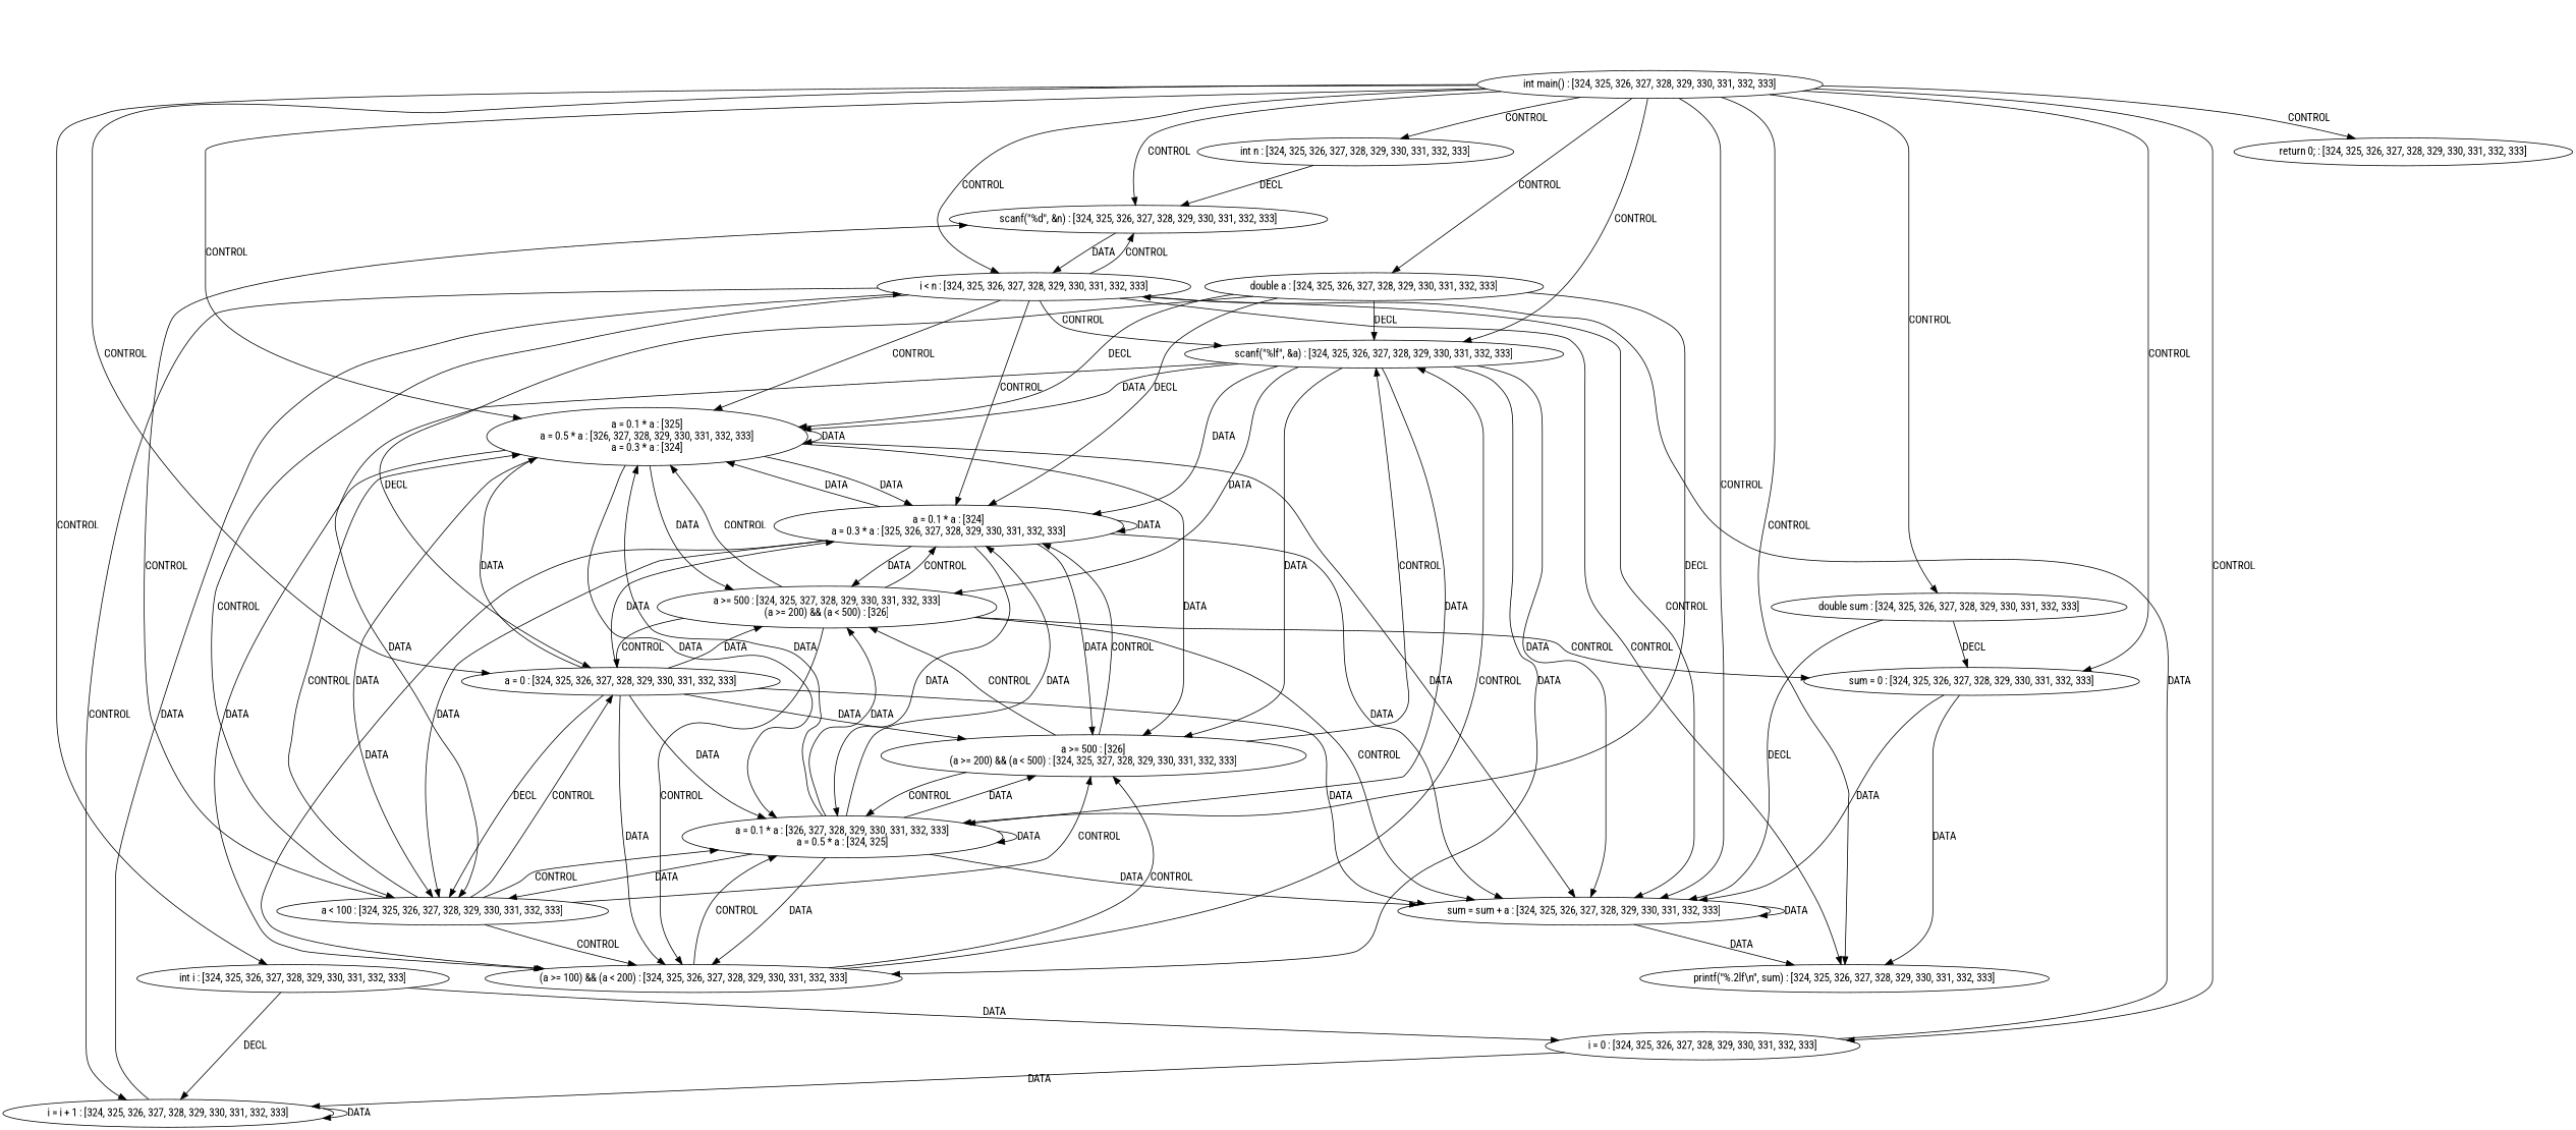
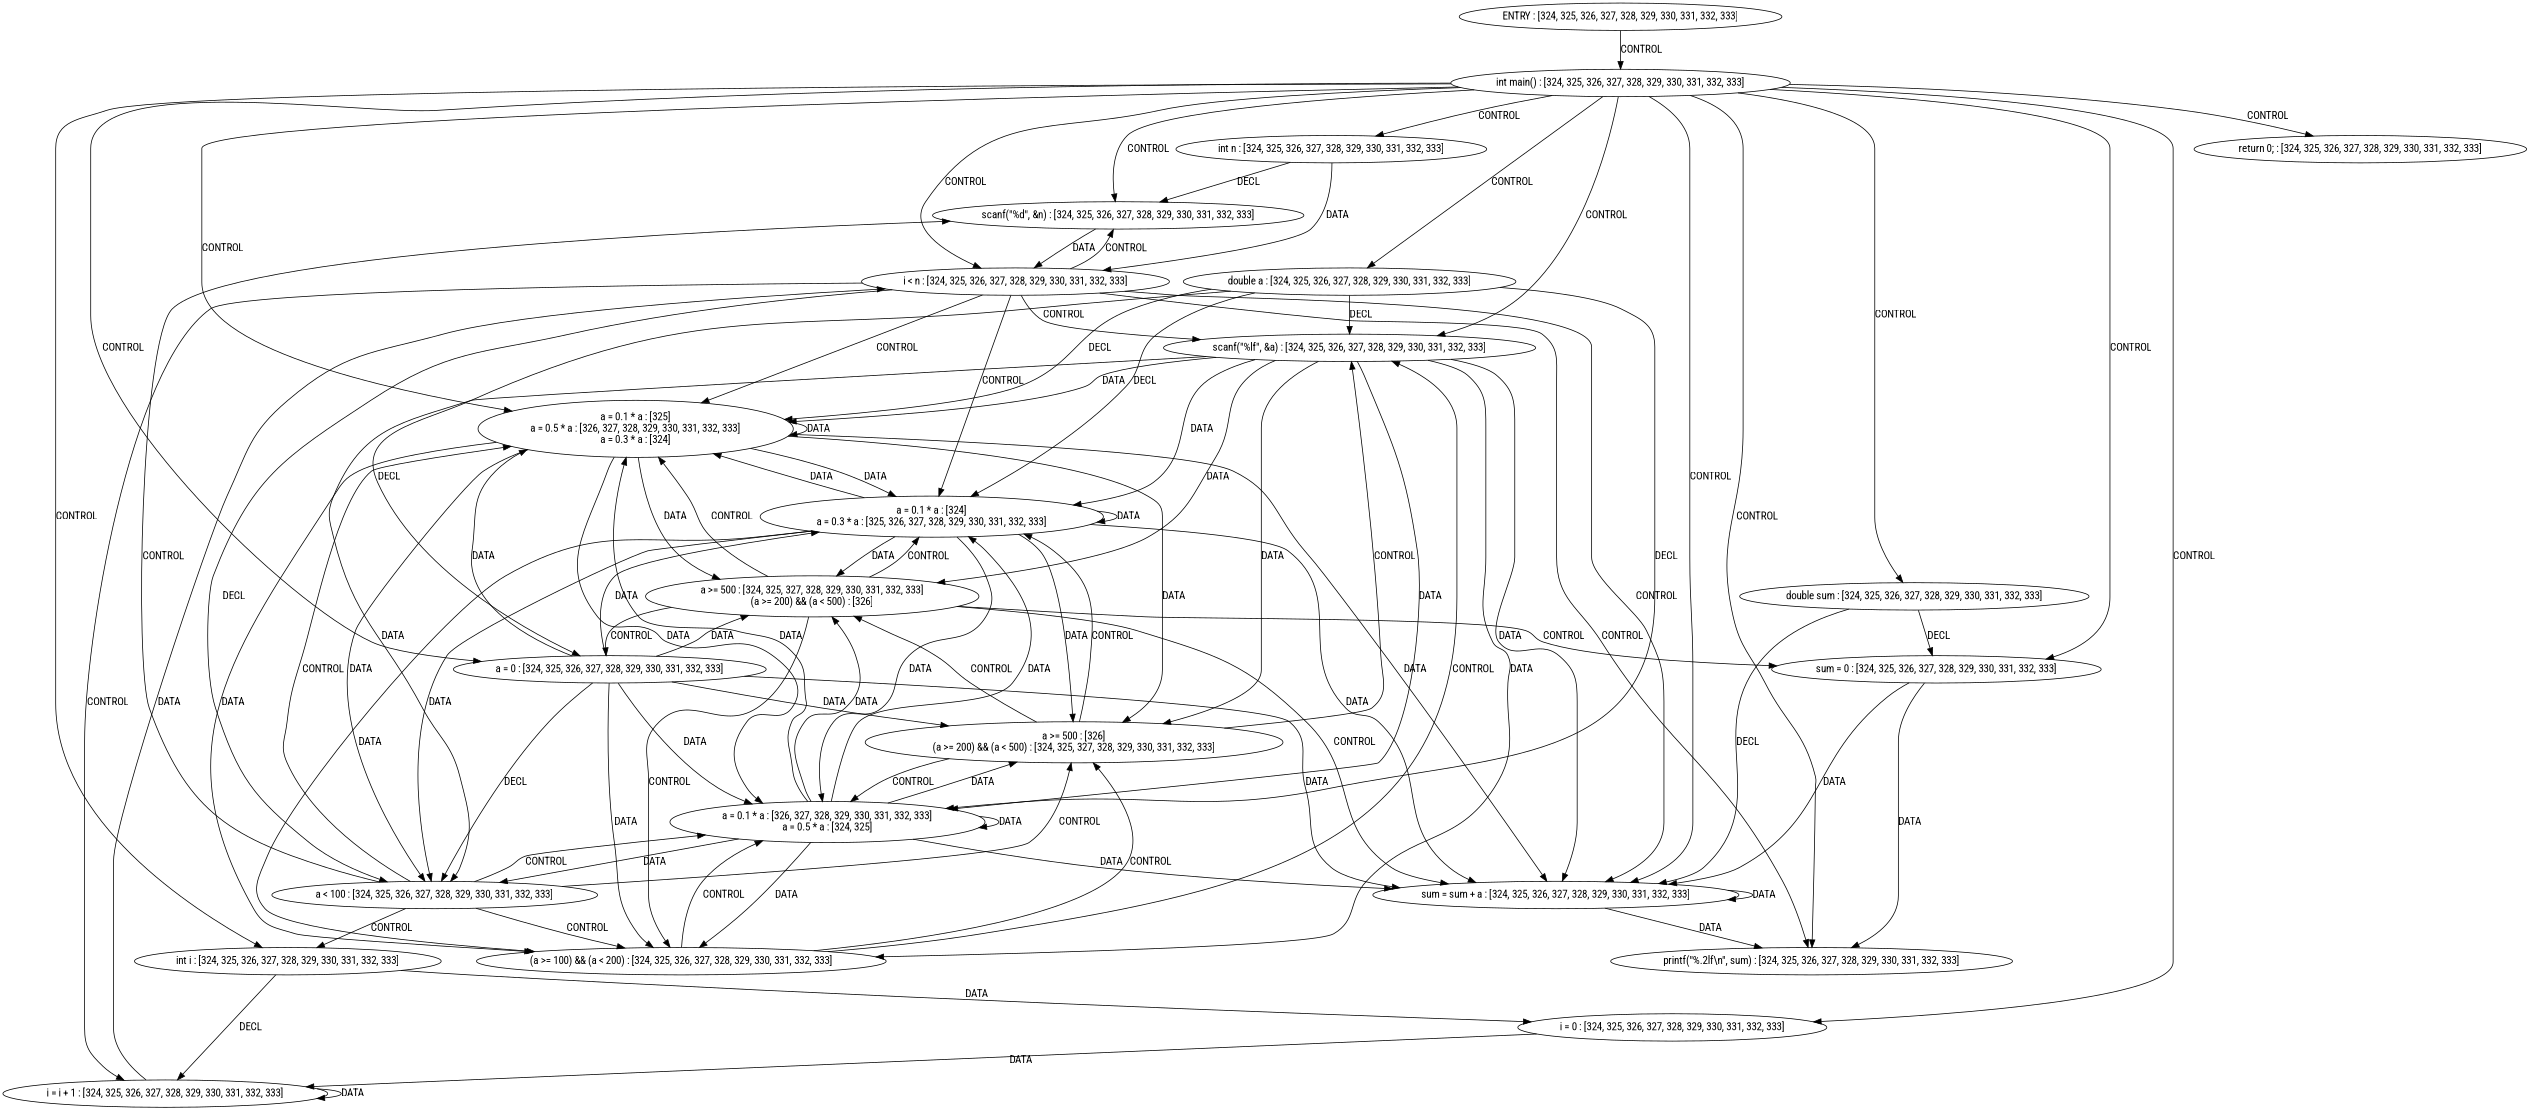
  digraph {
    fontname="Roboto Condensed"
    node [fontname="Roboto Condensed"]
    edge [fontname="Roboto Condensed"]
    n1 [label="scanf(\"%d\", &n) : [324, 325, 326, 327, 328, 329, 330, 331, 332, 333]\n"]
    n2 [label="i < n : [324, 325, 326, 327, 328, 329, 330, 331, 332, 333]\n"]
    n3 [label="printf(\"%.2lf\\n\", sum) : [324, 325, 326, 327, 328, 329, 330, 331, 332, 333]\n"]
    n4 [label="scanf(\"%lf\", &a) : [324, 325, 326, 327, 328, 329, 330, 331, 332, 333]\n"]
    n5 [label="a = 0.1 * a : [325]\na = 0.5 * a : [326, 327, 328, 329, 330, 331, 332, 333]\na = 0.3 * a : [324]\n"]
    n6 [label="a = 0.1 * a : [324]\na = 0.3 * a : [325, 326, 327, 328, 329, 330, 331, 332, 333]\n"]
    n7 [label="sum = sum + a : [324, 325, 326, 327, 328, 329, 330, 331, 332, 333]\n"]
    n8 [label="a < 100 : [324, 325, 326, 327, 328, 329, 330, 331, 332, 333]\n"]
    n9 [label="i = i + 1 : [324, 325, 326, 327, 328, 329, 330, 331, 332, 333]\n"]
    n10 [label="a = 0.1 * a : [326, 327, 328, 329, 330, 331, 332, 333]\na = 0.5 * a : [324, 325]\n"]
    n11 [label="(a >= 100) && (a < 200) : [324, 325, 326, 327, 328, 329, 330, 331, 332, 333]\n"]
    n12 [label="a >= 500 : [326]\n(a >= 200) && (a < 500) : [324, 325, 327, 328, 329, 330, 331, 332, 333]\n"]
    n13 [label="a >= 500 : [324, 325, 327, 328, 329, 330, 331, 332, 333]\n(a >= 200) && (a < 500) : [326]\n"]
    n14 [label="a = 0 : [324, 325, 326, 327, 328, 329, 330, 331, 332, 333]\n"]
    n15 [label="sum = 0 : [324, 325, 326, 327, 328, 329, 330, 331, 332, 333]\n"]
+   n16 [label="ENTRY : [324, 325, 326, 327, 328, 329, 330, 331, 332, 333]\n"]
    n17 [label="int main() : [324, 325, 326, 327, 328, 329, 330, 331, 332, 333]\n"]
    n18 [label="double a : [324, 325, 326, 327, 328, 329, 330, 331, 332, 333]\n"]
    n19 [label="int i : [324, 325, 326, 327, 328, 329, 330, 331, 332, 333]\n"]
    n20 [label="i = 0 : [324, 325, 326, 327, 328, 329, 330, 331, 332, 333]\n"]
    n21 [label="int n : [324, 325, 326, 327, 328, 329, 330, 331, 332, 333]\n"]
    n22 [label="double sum : [324, 325, 326, 327, 328, 329, 330, 331, 332, 333]\n"]
    n23 [label="return 0; : [324, 325, 326, 327, 328, 329, 330, 331, 332, 333]\n"]
    n1 -> n2 [label=DATA]
    n2 -> n1 [label=CONTROL]
    n2 -> n3 [label=CONTROL]
    n2 -> n4 [label=CONTROL]
    n2 -> n5 [label=CONTROL]
    n2 -> n6 [label=CONTROL]
    n2 -> n7 [label=CONTROL]
-   n2 -> n8 [label=CONTROL]
+   n2 -> n8 [label=DECL]
    n2 -> n9 [label=CONTROL]
    n4 -> n5 [label=DATA]
    n4 -> n6 [label=DATA]
    n4 -> n7 [label=DATA]
    n4 -> n8 [label=DATA]
    n4 -> n10 [label=DATA]
    n4 -> n11 [label=DATA]
    n4 -> n12 [label=DATA]
    n4 -> n13 [label=DATA]
    n5 -> n5 [label=DATA]
    n5 -> n6 [label=DATA]
    n5 -> n7 [label=DATA]
    n5 -> n8 [label=DATA]
    n5 -> n10 [label=DATA]
    n5 -> n11 [label=DATA]
    n5 -> n12 [label=DATA]
    n5 -> n13 [label=DATA]
    n6 -> n5 [label=DATA]
    n6 -> n6 [label=DATA]
    n6 -> n7 [label=DATA]
    n6 -> n8 [label=DATA]
    n6 -> n10 [label=DATA]
    n6 -> n11 [label=DATA]
    n6 -> n12 [label=DATA]
    n6 -> n13 [label=DATA]
    n7 -> n3 [label=DATA]
    n7 -> n7 [label=DATA]
    n8 -> n1 [label=CONTROL]
    n8 -> n5 [label=CONTROL]
    n8 -> n10 [label=CONTROL]
    n8 -> n11 [label=CONTROL]
    n8 -> n12 [label=CONTROL]
-   n8 -> n14 [label=CONTROL]
+   n8 -> n19 [label=CONTROL]
    n9 -> n2 [label=DATA]
    n9 -> n9 [label=DATA]
    n10 -> n5 [label=DATA]
    n10 -> n6 [label=DATA]
    n10 -> n7 [label=DATA]
    n10 -> n8 [label=DATA]
    n10 -> n10 [label=DATA]
    n10 -> n11 [label=DATA]
    n10 -> n12 [label=DATA]
    n10 -> n13 [label=DATA]
    n11 -> n4 [label=CONTROL]
    n11 -> n10 [label=CONTROL]
    n11 -> n12 [label=CONTROL]
    n12 -> n4 [label=CONTROL]
    n12 -> n6 [label=CONTROL]
    n12 -> n10 [label=CONTROL]
    n12 -> n13 [label=CONTROL]
    n13 -> n5 [label=CONTROL]
    n13 -> n6 [label=CONTROL]
    n13 -> n7 [label=CONTROL]
    n13 -> n11 [label=CONTROL]
    n13 -> n14 [label=CONTROL]
    n13 -> n15 [label=CONTROL]
    n14 -> n5 [label=DATA]
    n14 -> n6 [label=DATA]
    n14 -> n7 [label=DATA]
    n14 -> n8 [label=DECL]
    n14 -> n10 [label=DATA]
    n14 -> n11 [label=DATA]
    n14 -> n12 [label=DATA]
    n14 -> n13 [label=DATA]
    n15 -> n3 [label=DATA]
    n15 -> n7 [label=DATA]
+   n16 -> n17 [label=CONTROL]
    n17 -> n1 [label=CONTROL]
    n17 -> n2 [label=CONTROL]
    n17 -> n3 [label=CONTROL]
    n17 -> n4 [label=CONTROL]
    n17 -> n5 [label=CONTROL]
    n17 -> n7 [label=CONTROL]
    n17 -> n14 [label=CONTROL]
    n17 -> n15 [label=CONTROL]
    n17 -> n18 [label=CONTROL]
    n17 -> n19 [label=CONTROL]
    n17 -> n20 [label=CONTROL]
    n17 -> n21 [label=CONTROL]
    n17 -> n22 [label=CONTROL]
    n17 -> n23 [label=CONTROL]
    n18 -> n4 [label=DECL]
    n18 -> n5 [label=DECL]
    n18 -> n6 [label=DECL]
    n18 -> n10 [label=DECL]
    n18 -> n14 [label=DECL]
    n19 -> n9 [label=DECL]
    n19 -> n20 [label=DATA]
-   n20 -> n2 [label=DATA]
+   n21 -> n2 [label=DATA]
    n20 -> n9 [label=DATA]
    n21 -> n1 [label=DECL]
    n22 -> n7 [label=DECL]
    n22 -> n15 [label=DECL]
  }
